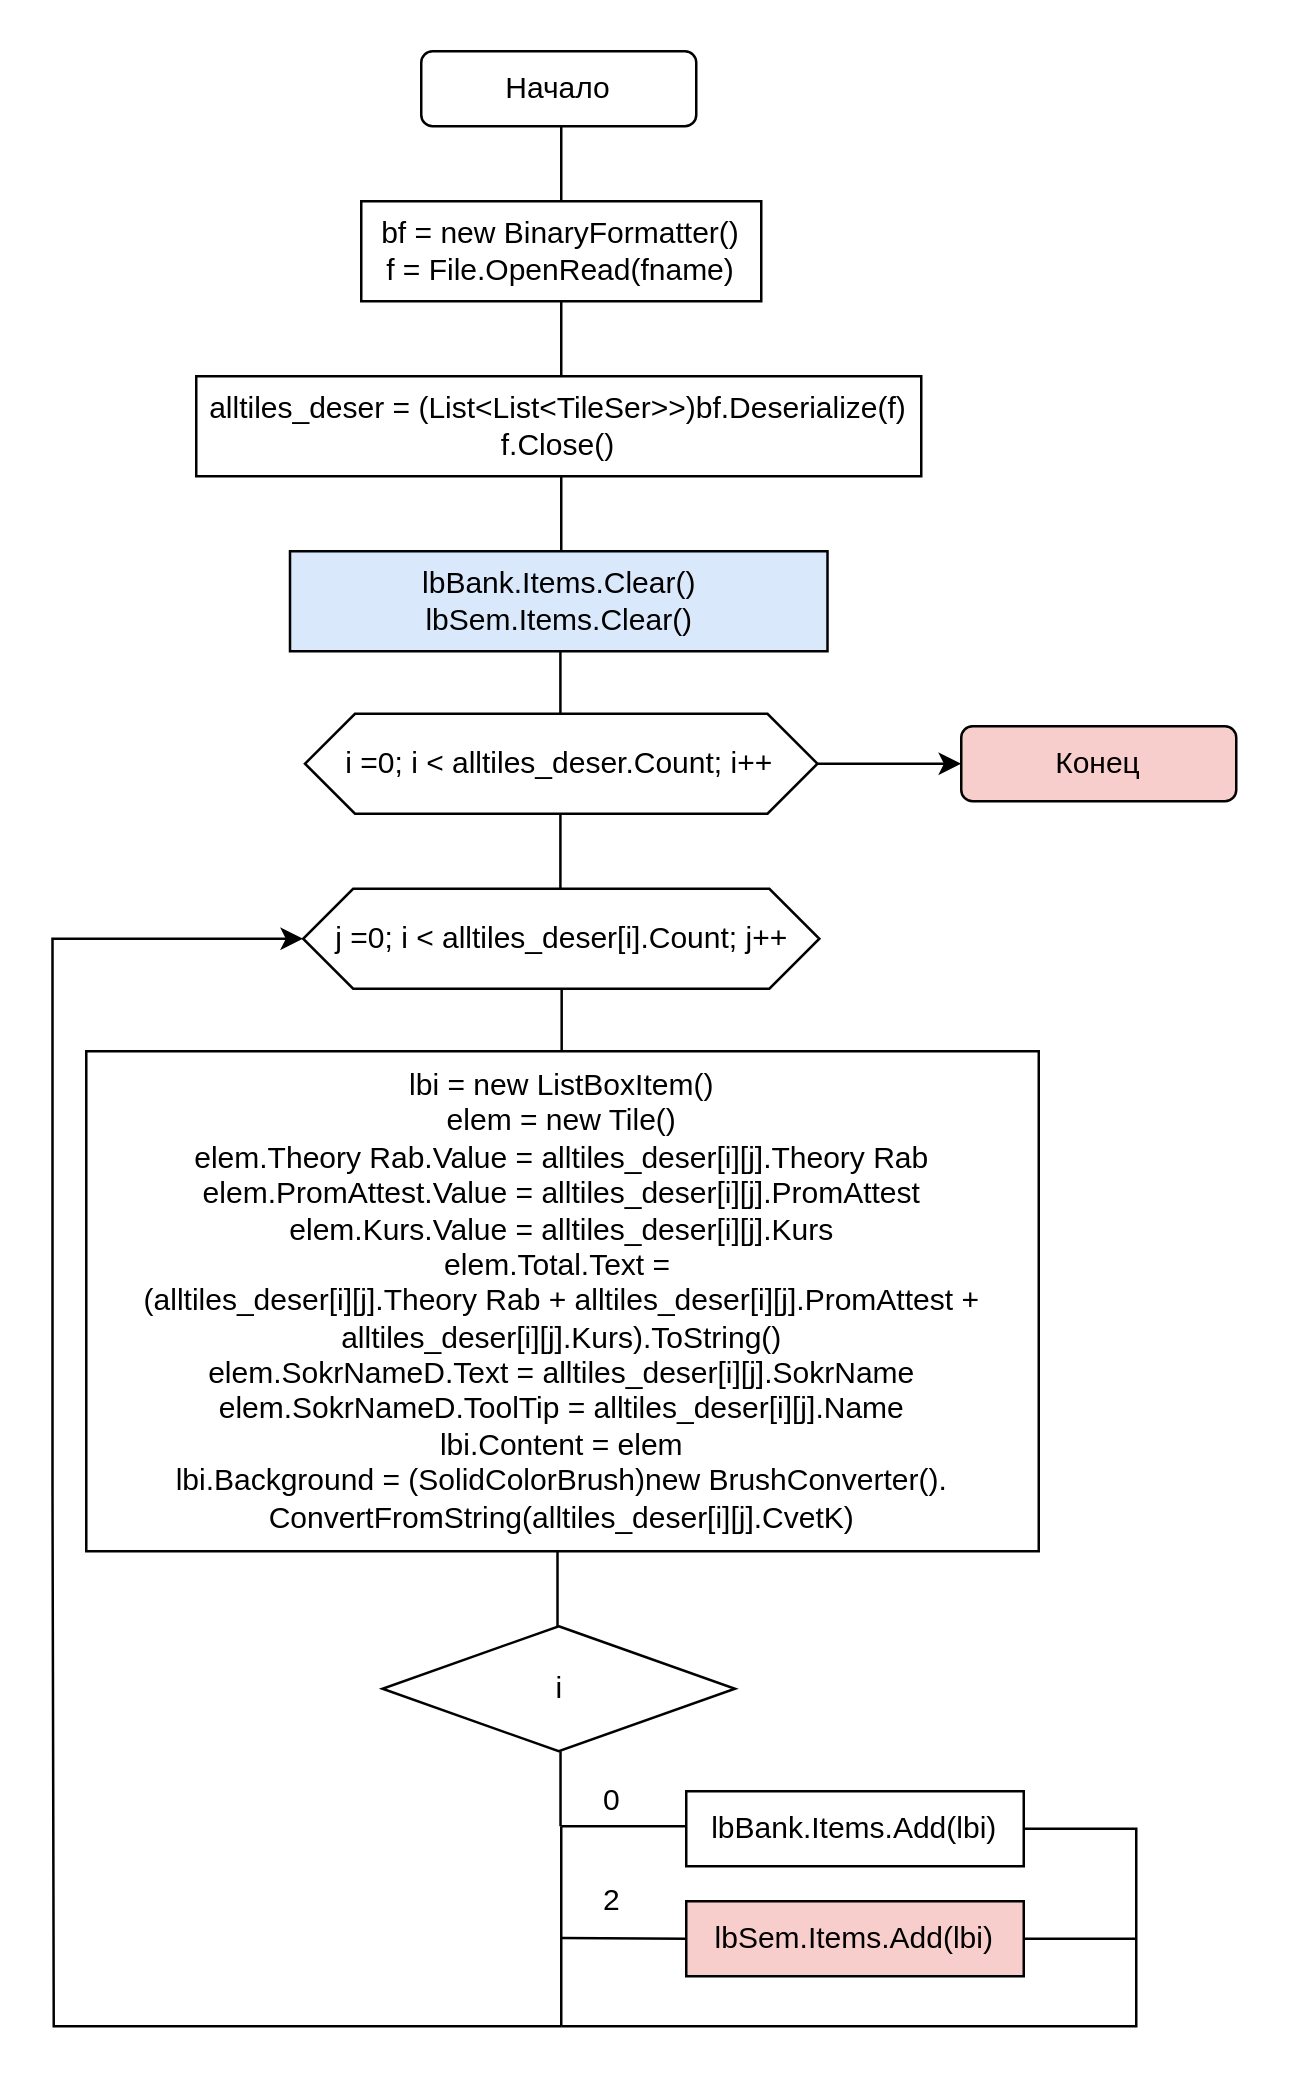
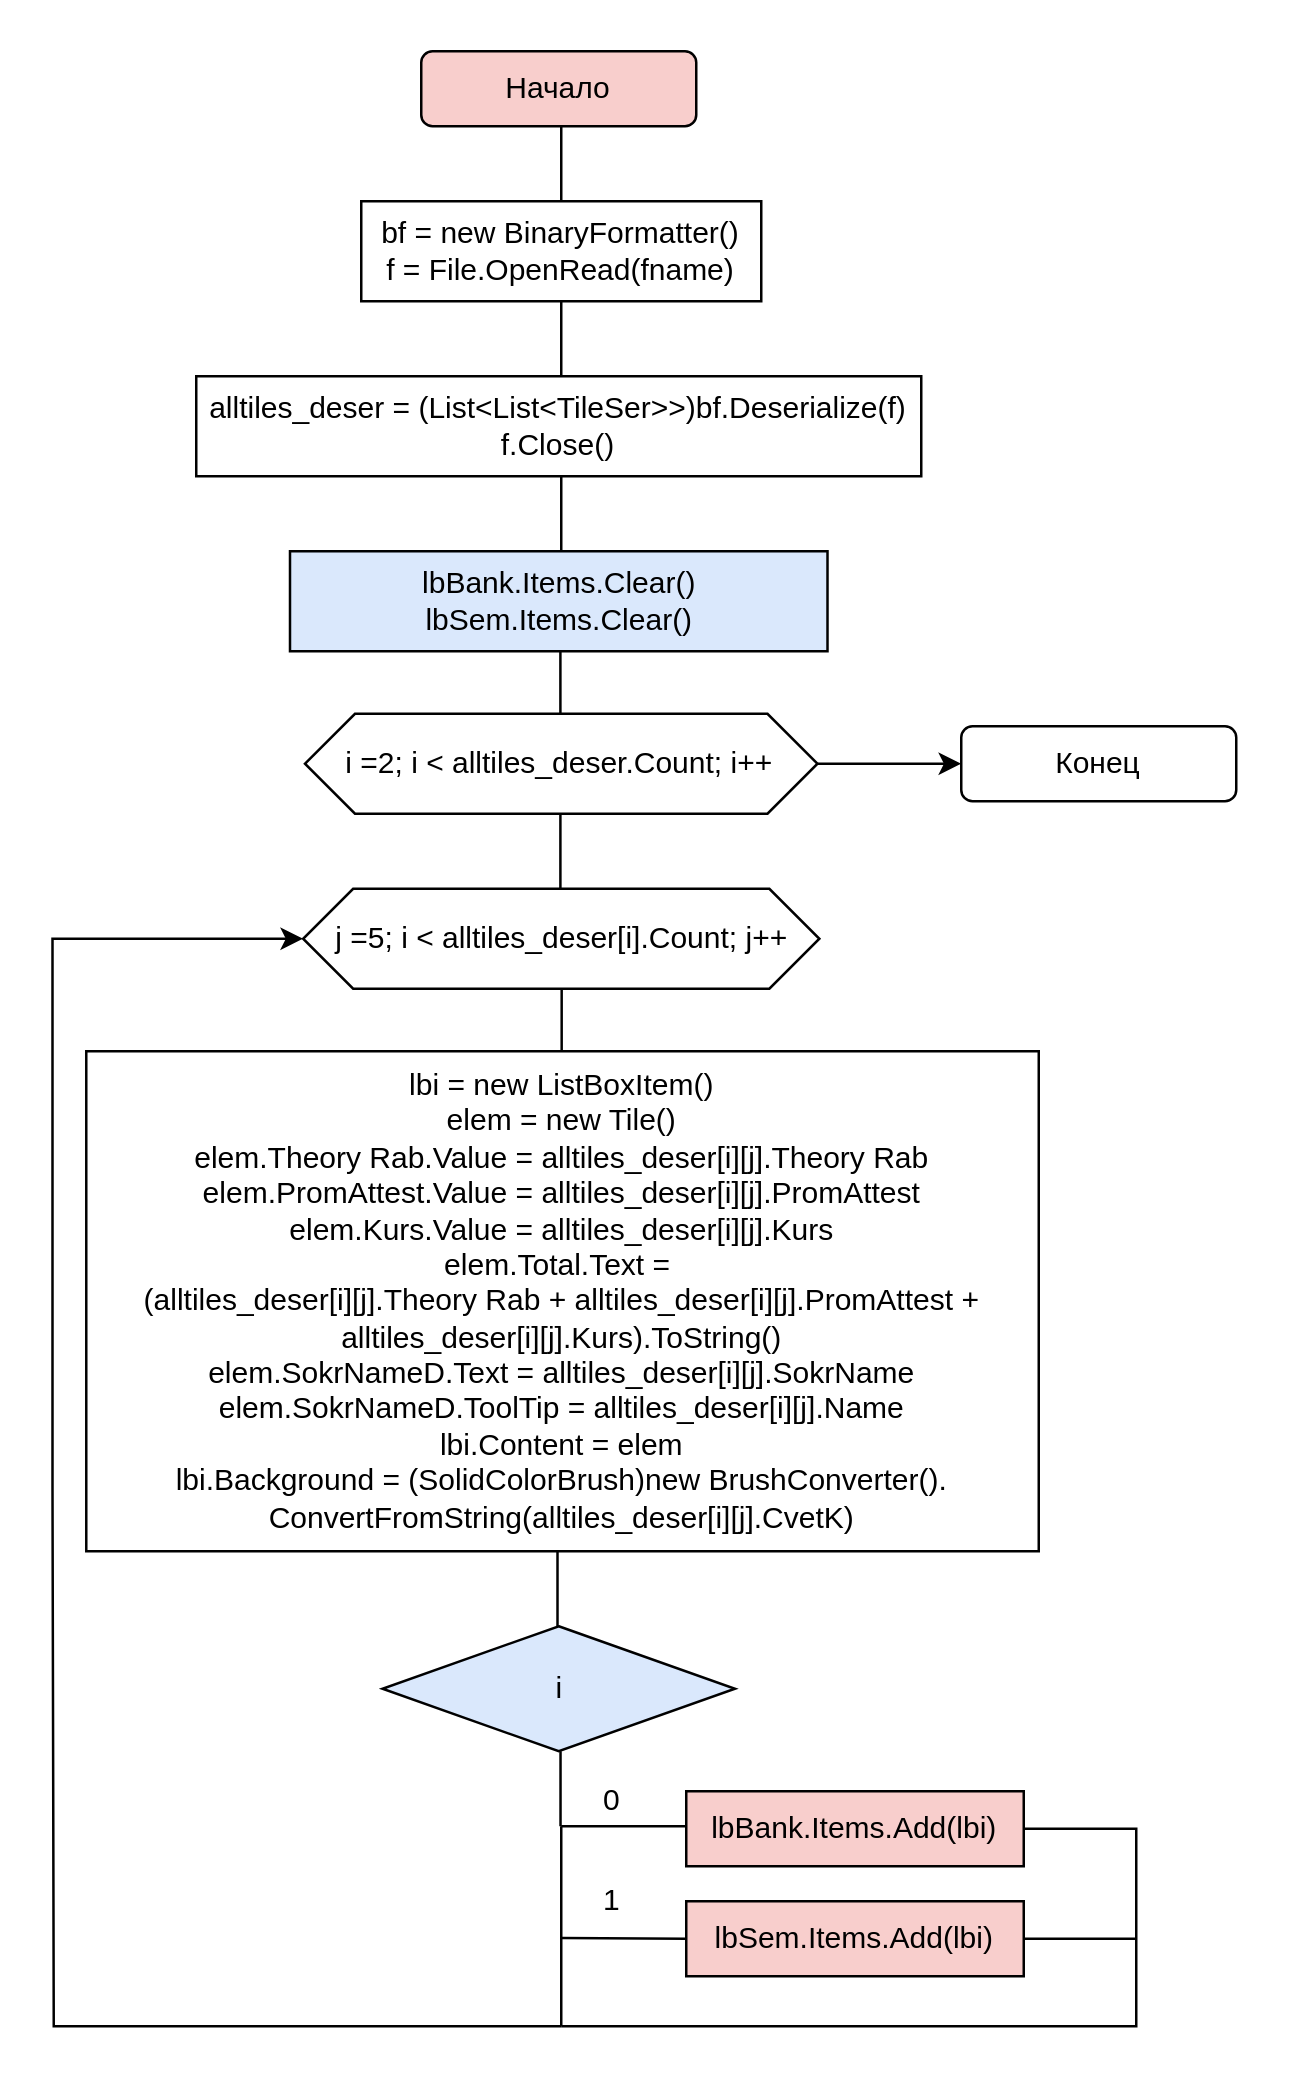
  <mxCell id="0" />
  <mxCell id="1" parent="0" />
- <mxCell id="2" value="Начало" style="rounded=1;whiteSpace=wrap;html=1;" parent="1" vertex="1"><mxGeometry x="168" y="20" width="110" height="30" as="geometry" /></mxCell>
+ <mxCell id="2" value="Начало" style="rounded=1;whiteSpace=wrap;html=1;fillColor=#f8cecc;" parent="1" vertex="1"><mxGeometry x="168" y="20" width="110" height="30" as="geometry" /></mxCell>
  <mxCell id="3" value="bf = new BinaryFormatter()&lt;br&gt;f = File.OpenRead(fname)" style="rounded=0;whiteSpace=wrap;html=1;" parent="1" vertex="1"><mxGeometry x="144" y="80" width="160" height="40" as="geometry" /></mxCell>
  <mxCell id="4" value="" style="endArrow=none;html=1;rounded=0;entryX=0.5;entryY=1;entryDx=0;entryDy=0;" parent="1" edge="1"><mxGeometry width="50" height="50" relative="1" as="geometry"><mxPoint x="224" y="80" as="sourcePoint" /><mxPoint x="224" y="50" as="targetPoint" /></mxGeometry></mxCell>
  <mxCell id="5" value="alltiles_deser = (List&amp;lt;List&amp;lt;TileSer&amp;gt;&amp;gt;)bf.Deserialize(f)&lt;br&gt;f.Close()" style="rounded=0;whiteSpace=wrap;html=1;" parent="1" vertex="1"><mxGeometry x="78" y="150" width="290" height="40" as="geometry" /></mxCell>
  <mxCell id="6" value="" style="endArrow=none;html=1;rounded=0;entryX=0.5;entryY=1;entryDx=0;entryDy=0;" parent="1" edge="1"><mxGeometry width="50" height="50" relative="1" as="geometry"><mxPoint x="224" y="150" as="sourcePoint" /><mxPoint x="224" y="120" as="targetPoint" /></mxGeometry></mxCell>
  <mxCell id="7" value="lbBank.Items.Clear()&lt;br&gt;lbSem.Items.Clear()" style="rounded=0;whiteSpace=wrap;html=1;fillColor=#dae8fc;" vertex="1" parent="1"><mxGeometry x="115.5" y="220" width="215" height="40" as="geometry" /></mxCell>
  <mxCell id="8" value="" style="endArrow=none;html=1;rounded=0;entryX=0.5;entryY=1;entryDx=0;entryDy=0;" edge="1" parent="1"><mxGeometry width="50" height="50" relative="1" as="geometry"><mxPoint x="224" y="220" as="sourcePoint" /><mxPoint x="224" y="190" as="targetPoint" /></mxGeometry></mxCell>
  <mxCell id="9" value="" style="endArrow=none;html=1;rounded=0;entryX=0.5;entryY=1;entryDx=0;entryDy=0;" edge="1" parent="1"><mxGeometry width="50" height="50" relative="1" as="geometry"><mxPoint x="223.66" y="290" as="sourcePoint" /><mxPoint x="223.66" y="260" as="targetPoint" /></mxGeometry></mxCell>
  <mxCell id="10" value="" style="endArrow=none;html=1;rounded=0;entryX=0.5;entryY=1;entryDx=0;entryDy=0;" edge="1" parent="1"><mxGeometry width="50" height="50" relative="1" as="geometry"><mxPoint x="223.66" y="355" as="sourcePoint" /><mxPoint x="223.66" y="325" as="targetPoint" /></mxGeometry></mxCell>
  <mxCell id="11" value="" style="endArrow=none;html=1;rounded=0;entryX=0.5;entryY=1;entryDx=0;entryDy=0;" edge="1" parent="1"><mxGeometry width="50" height="50" relative="1" as="geometry"><mxPoint x="224.17" y="420" as="sourcePoint" /><mxPoint x="224.17" y="390" as="targetPoint" /></mxGeometry></mxCell>
  <mxCell id="12" value="&lt;div&gt;&lt;div&gt;lbi = new ListBoxItem()&lt;/div&gt;&lt;div&gt;elem = new Tile()&lt;/div&gt;&lt;/div&gt;&lt;div&gt;elem.Theory Rab.Value = alltiles_deser[i][j].Theory Rab&lt;/div&gt;&lt;div&gt;elem.PromAttest.Value = alltiles_deser[i][j].PromAttest&lt;/div&gt;&lt;div&gt;elem.Kurs.Value = alltiles_deser[i][j].Kurs&lt;/div&gt;&lt;div&gt;elem.Total.Text =&amp;nbsp;&lt;/div&gt;&lt;div&gt;(alltiles_deser[i][j].Theory Rab + alltiles_deser[i][j].PromAttest + alltiles_deser[i][j].Kurs).&lt;span&gt;ToString()&lt;/span&gt;&lt;/div&gt;&lt;div&gt;elem.SokrNameD.Text = alltiles_deser[i][j]&lt;span&gt;.SokrName&lt;/span&gt;&lt;/div&gt;&lt;div&gt;elem.SokrNameD.ToolTip = alltiles_deser[i][j]&lt;span&gt;.Name&lt;/span&gt;&lt;/div&gt;&lt;div&gt;lbi.Content = elem&lt;/div&gt;&lt;div&gt;lbi.Background =&amp;nbsp;&lt;span&gt;(SolidColorBrush)new BrushConverter().&lt;/span&gt;&lt;/div&gt;&lt;div&gt;ConvertFromString(alltiles_deser[i][j].CvetK)&lt;/div&gt;" style="rounded=0;whiteSpace=wrap;html=1;strokeWidth=1;" vertex="1" parent="1"><mxGeometry x="34.01" y="420" width="380.99" height="200" as="geometry" /></mxCell>
- <mxCell id="13" value="&lt;span&gt;i =0; i &amp;lt; alltiles_deser.Count; i++&lt;/span&gt;" style="shape=hexagon;perimeter=hexagonPerimeter2;whiteSpace=wrap;html=1;fixedSize=1;" vertex="1" parent="1"><mxGeometry x="121.49" y="285" width="205.01" height="40" as="geometry" /></mxCell>
- <mxCell id="14" value="j =0; i &amp;lt; alltiles_deser[i].Count; j++" style="shape=hexagon;perimeter=hexagonPerimeter2;whiteSpace=wrap;html=1;fixedSize=1;" vertex="1" parent="1"><mxGeometry x="120.75" y="355" width="206.5" height="40" as="geometry" /></mxCell>
+ <mxCell id="13" value="&lt;span&gt;i =2; i &amp;lt; alltiles_deser.Count; i++&lt;/span&gt;" style="shape=hexagon;perimeter=hexagonPerimeter2;whiteSpace=wrap;html=1;fixedSize=1;" vertex="1" parent="1"><mxGeometry x="121.49" y="285" width="205.01" height="40" as="geometry" /></mxCell>
+ <mxCell id="14" value="j =5; i &amp;lt; alltiles_deser[i].Count; j++" style="shape=hexagon;perimeter=hexagonPerimeter2;whiteSpace=wrap;html=1;fixedSize=1;" vertex="1" parent="1"><mxGeometry x="120.75" y="355" width="206.5" height="40" as="geometry" /></mxCell>
  <mxCell id="15" value="" style="endArrow=none;html=1;rounded=0;startArrow=classic;startFill=1;entryX=1;entryY=0.5;entryDx=0;entryDy=0;" edge="1" parent="1" target="13"><mxGeometry width="50" height="50" relative="1" as="geometry"><mxPoint x="384" y="305" as="sourcePoint" /><mxPoint x="314.01" y="301" as="targetPoint" /><Array as="points"><mxPoint x="379" y="305" /></Array></mxGeometry></mxCell>
  <mxCell id="16" value="" style="endArrow=none;html=1;rounded=0;exitX=0;exitY=0.5;exitDx=0;exitDy=0;startArrow=classic;startFill=1;" edge="1" parent="1" source="14"><mxGeometry width="50" height="50" relative="1" as="geometry"><mxPoint x="-25.49" y="615" as="sourcePoint" /><mxPoint x="224" y="810" as="targetPoint" /><Array as="points"><mxPoint x="20.5" y="375" /><mxPoint x="20.5" y="595" /><mxPoint x="21" y="810" /><mxPoint x="204" y="810" /></Array></mxGeometry></mxCell>
- <mxCell id="17" value="i" style="rhombus;whiteSpace=wrap;html=1;" vertex="1" parent="1"><mxGeometry x="152.5" y="650" width="141" height="50" as="geometry" /></mxCell>
+ <mxCell id="17" value="i" style="rhombus;whiteSpace=wrap;html=1;fillColor=#dae8fc;" vertex="1" parent="1"><mxGeometry x="152.5" y="650" width="141" height="50" as="geometry" /></mxCell>
  <mxCell id="18" value="" style="endArrow=none;html=1;rounded=0;entryX=0.5;entryY=1;entryDx=0;entryDy=0;" edge="1" parent="1"><mxGeometry width="50" height="50" relative="1" as="geometry"><mxPoint x="222.5" y="650" as="sourcePoint" /><mxPoint x="222.5" y="620" as="targetPoint" /></mxGeometry></mxCell>
  <mxCell id="19" value="" style="endArrow=none;html=1;rounded=0;" edge="1" parent="1"><mxGeometry width="50" height="50" relative="1" as="geometry"><mxPoint x="224" y="810" as="sourcePoint" /><mxPoint x="224" y="730" as="targetPoint" /></mxGeometry></mxCell>
  <mxCell id="20" value="" style="endArrow=none;html=1;rounded=0;entryX=0.5;entryY=1;entryDx=0;entryDy=0;" edge="1" parent="1"><mxGeometry width="50" height="50" relative="1" as="geometry"><mxPoint x="223.71" y="730" as="sourcePoint" /><mxPoint x="223.71" y="700" as="targetPoint" /></mxGeometry></mxCell>
  <mxCell id="21" value="" style="endArrow=none;html=1;rounded=0;" edge="1" parent="1"><mxGeometry width="50" height="50" relative="1" as="geometry"><mxPoint x="274" y="730" as="sourcePoint" /><mxPoint x="224" y="730" as="targetPoint" /></mxGeometry></mxCell>
- <mxCell id="22" value="lbBank.Items.Add(lbi)" style="rounded=0;whiteSpace=wrap;html=1;" vertex="1" parent="1"><mxGeometry x="274" y="716" width="135" height="30" as="geometry" /></mxCell>
+ <mxCell id="22" value="lbBank.Items.Add(lbi)" style="rounded=0;whiteSpace=wrap;html=1;fillColor=#f8cecc;" vertex="1" parent="1"><mxGeometry x="274" y="716" width="135" height="30" as="geometry" /></mxCell>
  <mxCell id="23" value="lbSem.Items.Add(lbi)" style="rounded=0;whiteSpace=wrap;html=1;fillColor=#f8cecc;" vertex="1" parent="1"><mxGeometry x="274" y="760" width="135" height="30" as="geometry" /></mxCell>
  <mxCell id="24" value="" style="endArrow=none;html=1;rounded=0;" edge="1" parent="1"><mxGeometry width="50" height="50" relative="1" as="geometry"><mxPoint x="274" y="775" as="sourcePoint" /><mxPoint x="224" y="774.71" as="targetPoint" /></mxGeometry></mxCell>
  <mxCell id="25" value="" style="endArrow=none;html=1;rounded=0;entryX=1;entryY=0.5;entryDx=0;entryDy=0;" edge="1" parent="1" target="22"><mxGeometry width="50" height="50" relative="1" as="geometry"><mxPoint x="224" y="810" as="sourcePoint" /><mxPoint x="439" y="731" as="targetPoint" /><Array as="points"><mxPoint x="454" y="810" /><mxPoint x="454" y="731" /></Array></mxGeometry></mxCell>
  <mxCell id="26" value="" style="endArrow=none;html=1;rounded=0;entryX=1;entryY=0.5;entryDx=0;entryDy=0;" edge="1" parent="1" target="23"><mxGeometry width="50" height="50" relative="1" as="geometry"><mxPoint x="454" y="775" as="sourcePoint" /><mxPoint x="439" y="774.71" as="targetPoint" /></mxGeometry></mxCell>
  <mxCell id="27" value="0" style="text;html=1;align=center;verticalAlign=middle;resizable=0;points=[];autosize=1;strokeColor=none;fillColor=none;" vertex="1" parent="1"><mxGeometry x="234" y="710" width="20" height="20" as="geometry" /></mxCell>
- <mxCell id="28" value="2" style="text;html=1;align=center;verticalAlign=middle;resizable=0;points=[];autosize=1;strokeColor=none;fillColor=none;" vertex="1" parent="1"><mxGeometry x="234" y="750" width="20" height="20" as="geometry" /></mxCell>
- <mxCell id="29" value="Конец" style="rounded=1;whiteSpace=wrap;html=1;fillColor=#f8cecc;" vertex="1" parent="1"><mxGeometry x="384" y="290" width="110" height="30" as="geometry" /></mxCell>
+ <mxCell id="28" value="1" style="text;html=1;align=center;verticalAlign=middle;resizable=0;points=[];autosize=1;strokeColor=none;fillColor=none;" vertex="1" parent="1"><mxGeometry x="234" y="750" width="20" height="20" as="geometry" /></mxCell>
+ <mxCell id="29" value="Конец" style="rounded=1;whiteSpace=wrap;html=1;" vertex="1" parent="1"><mxGeometry x="384" y="290" width="110" height="30" as="geometry" /></mxCell>
